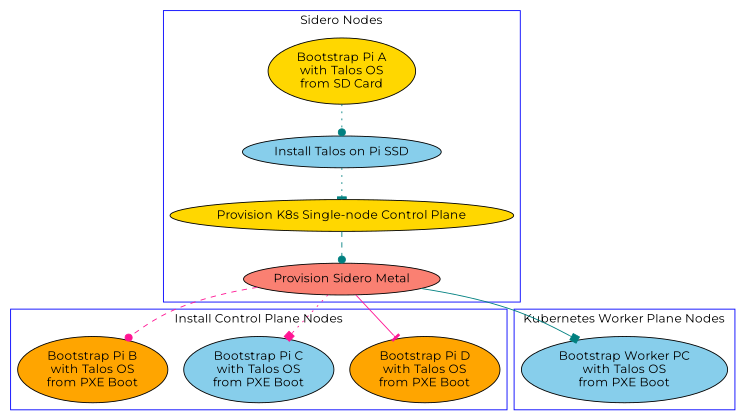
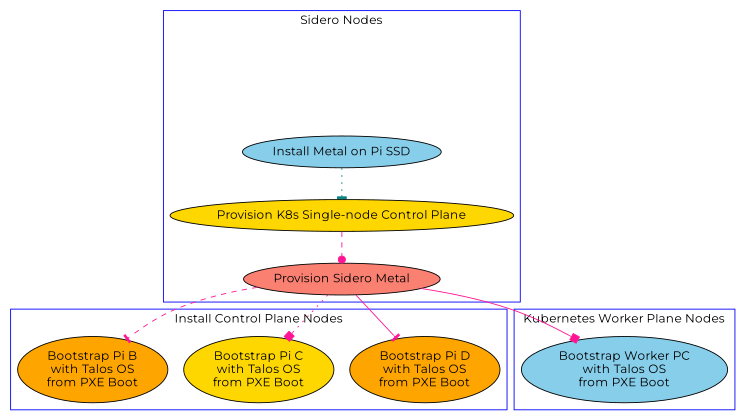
  digraph {
    fontname=Montserrat
    node [fillcolor=gold fontname=Montserrat style=filled]
    edge [arrowhead=dot color=deeppink fontname=Montserrat style=dotted]
-   "Bootstrap Pi A\nwith Talos OS\nfrom SD Card"
-   "Install Talos on Pi SSD" [fillcolor=skyblue]
+   "Install Talos on Pi SSD" [fillcolor=skyblue label="Install Metal on Pi SSD"]
    "Provision K8s Single-node Control Plane"
    "Provision Sidero Metal" [fillcolor=salmon]
    "Bootstrap Pi D\nwith Talos OS\nfrom PXE Boot" [fillcolor=orange]
-   "Bootstrap Pi C\nwith Talos OS\nfrom PXE Boot" [fillcolor=skyblue]
+   "Bootstrap Pi C\nwith Talos OS\nfrom PXE Boot"
    "Bootstrap Pi B\nwith Talos OS\nfrom PXE Boot" [fillcolor=orange]
    "Bootstrap Worker PC\nwith Talos OS\nfrom PXE Boot" [fillcolor=skyblue]
    subgraph cluster_1 {
      color=blue
      label="Sidero Nodes"
-     "Bootstrap Pi A\nwith Talos OS\nfrom SD Card"
      "Install Talos on Pi SSD"
      "Provision K8s Single-node Control Plane"
      "Provision Sidero Metal"
    }
    subgraph cluster_2 {
      color=blue
      label="Install Control Plane Nodes"
      "Bootstrap Pi D\nwith Talos OS\nfrom PXE Boot"
      "Bootstrap Pi C\nwith Talos OS\nfrom PXE Boot"
      "Bootstrap Pi B\nwith Talos OS\nfrom PXE Boot"
    }
    subgraph cluster_3 {
      color=blue
      label="Kubernetes Worker Plane Nodes"
      "Bootstrap Worker PC\nwith Talos OS\nfrom PXE Boot"
    }
-   "Bootstrap Pi A\nwith Talos OS\nfrom SD Card" -> "Install Talos on Pi SSD" [color=teal]
    "Install Talos on Pi SSD" -> "Provision K8s Single-node Control Plane" [arrowhead=tee color=teal]
-   "Provision K8s Single-node Control Plane" -> "Provision Sidero Metal" [color=teal style=dashed]
+   "Provision K8s Single-node Control Plane" -> "Provision Sidero Metal" [style=dashed]
    "Provision Sidero Metal" -> "Bootstrap Pi D\nwith Talos OS\nfrom PXE Boot" [arrowhead=tee style=solid]
    "Provision Sidero Metal" -> "Bootstrap Pi C\nwith Talos OS\nfrom PXE Boot" [arrowhead=box]
-   "Provision Sidero Metal" -> "Bootstrap Pi B\nwith Talos OS\nfrom PXE Boot" [style=dashed]
-   "Provision Sidero Metal" -> "Bootstrap Worker PC\nwith Talos OS\nfrom PXE Boot" [arrowhead=box color=teal style=solid]
+   "Provision Sidero Metal" -> "Bootstrap Pi B\nwith Talos OS\nfrom PXE Boot" [arrowhead=tee style=dashed]
+   "Provision Sidero Metal" -> "Bootstrap Worker PC\nwith Talos OS\nfrom PXE Boot" [arrowhead=box style=solid]
  }
